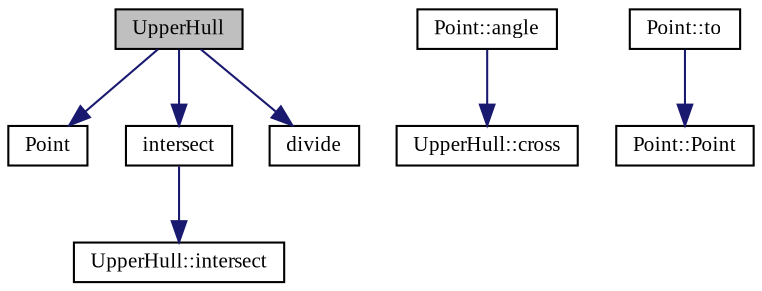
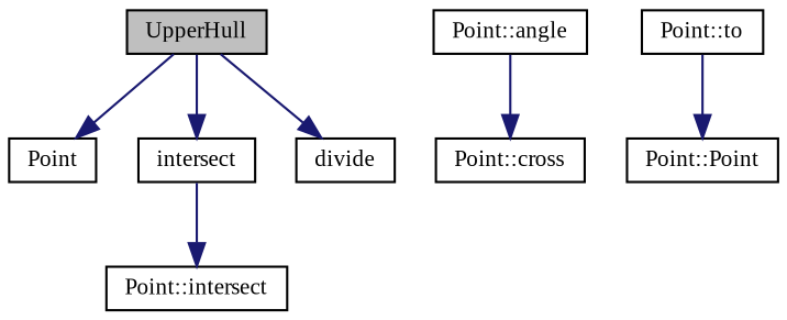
  digraph {
    fontname="Liberation Serif"
    rankdir=TB
    node [color=black fillcolor=white fontname="Liberation Serif" fontsize=10 shape=record style=filled]
    edge [color=midnightblue fontname="Liberation Serif" fontsize=10 labelfontname=Helvetica labelfontsize=10 style=solid]
    n1 [fillcolor=grey75 fontcolor=black height=0.2 label=UpperHull width=0.4]
    n2 [height=0.2 label=Point width=0.4]
    n3 [height=0.2 label=intersect width=0.4]
    n4 [height=0.2 label=divide width=0.4]
-   n5 [height=0.2 label="UpperHull::intersect" width=0.4]
+   n5 [height=0.2 label="Point::intersect" width=0.4]
    n6 [height=0.2 label="Point::angle" width=0.4]
-   n7 [height=0.2 label="UpperHull::cross" width=0.4]
+   n7 [height=0.2 label="Point::cross" width=0.4]
    n8 [height=0.2 label="Point::to" width=0.4]
    n9 [height=0.2 label="Point::Point" width=0.4]
    n1 -> n2
    n1 -> n3
    n1 -> n4
    n3 -> n5
    n6 -> n7
    n8 -> n9
  }
